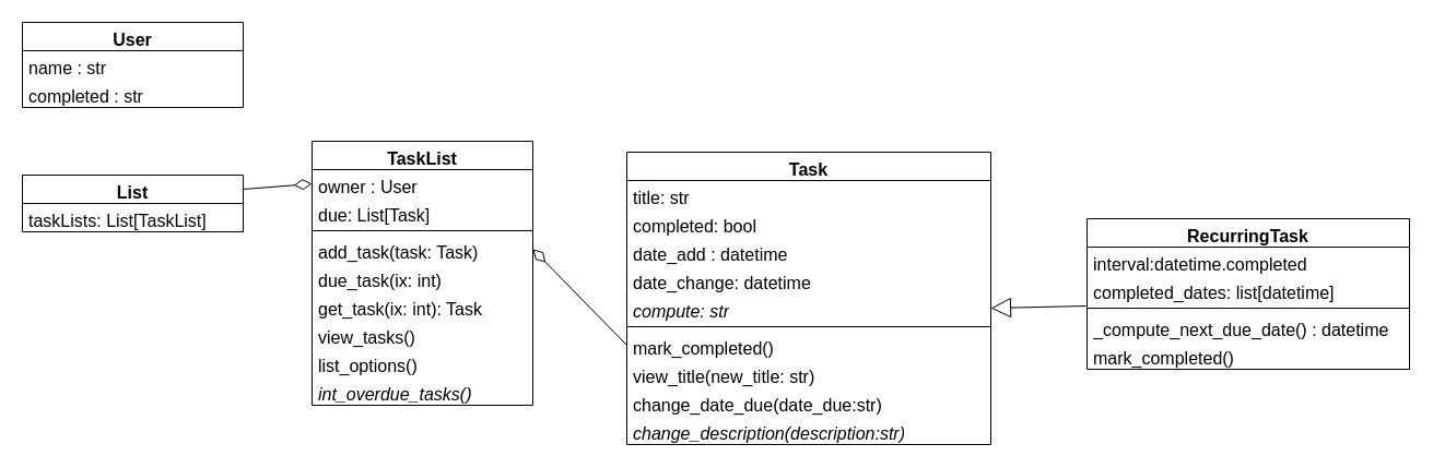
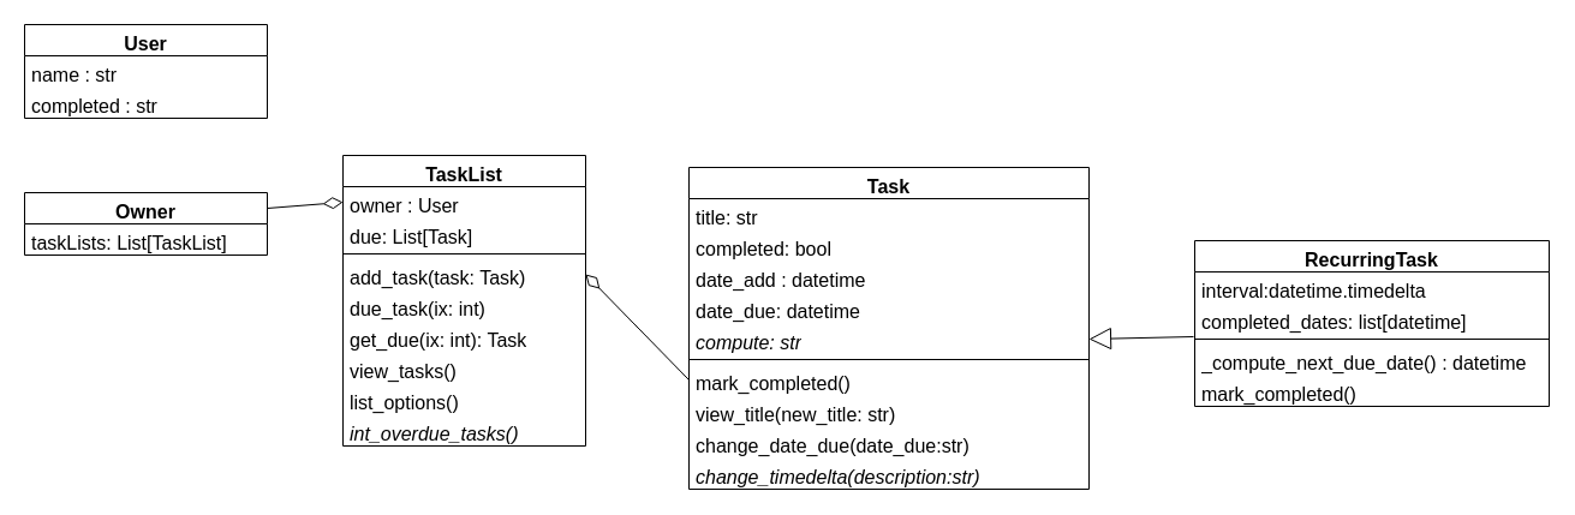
  <mxCell id="0" />
  <mxCell id="1" parent="0" />
  <mxCell id="2" value="TaskList" style="swimlane;fontStyle=1;align=center;verticalAlign=top;childLayout=stackLayout;horizontal=1;startSize=26;horizontalStack=0;resizeParent=1;resizeParentMax=0;resizeLast=0;collapsible=1;marginBottom=0;whiteSpace=wrap;html=1;fontSize=16;" parent="1" vertex="1"><mxGeometry x="285" y="129" width="202" height="242" as="geometry" /></mxCell>
  <mxCell id="3" value="&lt;div&gt;owner : User&lt;/div&gt;" style="text;strokeColor=none;fillColor=none;align=left;verticalAlign=top;spacingLeft=4;spacingRight=4;overflow=hidden;rotatable=0;points=[[0,0.5],[1,0.5]];portConstraint=eastwest;whiteSpace=wrap;html=1;fontSize=16;" parent="2" vertex="1"><mxGeometry y="26" width="202" height="26" as="geometry" /></mxCell>
  <mxCell id="4" value="due: List[Task]" style="text;strokeColor=none;fillColor=none;align=left;verticalAlign=top;spacingLeft=4;spacingRight=4;overflow=hidden;rotatable=0;points=[[0,0.5],[1,0.5]];portConstraint=eastwest;whiteSpace=wrap;html=1;fontSize=16;" parent="2" vertex="1"><mxGeometry y="52" width="202" height="26" as="geometry" /></mxCell>
  <mxCell id="5" value="" style="line;strokeWidth=1;fillColor=none;align=left;verticalAlign=middle;spacingTop=-1;spacingLeft=3;spacingRight=3;rotatable=0;labelPosition=right;points=[];portConstraint=eastwest;strokeColor=inherit;fontSize=16;" parent="2" vertex="1"><mxGeometry y="78" width="202" height="8" as="geometry" /></mxCell>
  <mxCell id="6" value="add_task(task: Task)" style="text;strokeColor=none;fillColor=none;align=left;verticalAlign=top;spacingLeft=4;spacingRight=4;overflow=hidden;rotatable=0;points=[[0,0.5],[1,0.5]];portConstraint=eastwest;whiteSpace=wrap;html=1;fontSize=16;" parent="2" vertex="1"><mxGeometry y="86" width="202" height="26" as="geometry" /></mxCell>
  <mxCell id="7" value="due_task(ix: int)" style="text;strokeColor=none;fillColor=none;align=left;verticalAlign=top;spacingLeft=4;spacingRight=4;overflow=hidden;rotatable=0;points=[[0,0.5],[1,0.5]];portConstraint=eastwest;whiteSpace=wrap;html=1;fontSize=16;" parent="2" vertex="1"><mxGeometry y="112" width="202" height="26" as="geometry" /></mxCell>
- <mxCell id="8" value="get_task(ix: int): Task" style="text;strokeColor=none;fillColor=none;align=left;verticalAlign=top;spacingLeft=4;spacingRight=4;overflow=hidden;rotatable=0;points=[[0,0.5],[1,0.5]];portConstraint=eastwest;whiteSpace=wrap;html=1;fontSize=16;" parent="2" vertex="1"><mxGeometry y="138" width="202" height="26" as="geometry" /></mxCell>
+ <mxCell id="8" value="get_due(ix: int): Task" style="text;strokeColor=none;fillColor=none;align=left;verticalAlign=top;spacingLeft=4;spacingRight=4;overflow=hidden;rotatable=0;points=[[0,0.5],[1,0.5]];portConstraint=eastwest;whiteSpace=wrap;html=1;fontSize=16;" parent="2" vertex="1"><mxGeometry y="138" width="202" height="26" as="geometry" /></mxCell>
  <mxCell id="9" value="view_tasks()" style="text;strokeColor=none;fillColor=none;align=left;verticalAlign=top;spacingLeft=4;spacingRight=4;overflow=hidden;rotatable=0;points=[[0,0.5],[1,0.5]];portConstraint=eastwest;whiteSpace=wrap;html=1;fontSize=16;" parent="2" vertex="1"><mxGeometry y="164" width="202" height="26" as="geometry" /></mxCell>
  <mxCell id="10" value="list_options()" style="text;strokeColor=none;fillColor=none;align=left;verticalAlign=top;spacingLeft=4;spacingRight=4;overflow=hidden;rotatable=0;points=[[0,0.5],[1,0.5]];portConstraint=eastwest;whiteSpace=wrap;html=1;fontSize=16;" parent="2" vertex="1"><mxGeometry y="190" width="202" height="26" as="geometry" /></mxCell>
  <mxCell id="11" value="&lt;font color=&quot;#000000&quot;&gt;&lt;i&gt;int_overdue_tasks()&lt;/i&gt;&lt;/font&gt;" style="text;strokeColor=none;fillColor=none;align=left;verticalAlign=top;spacingLeft=4;spacingRight=4;overflow=hidden;rotatable=0;points=[[0,0.5],[1,0.5]];portConstraint=eastwest;whiteSpace=wrap;html=1;fontSize=16;fontColor=#CC0000;fontStyle=2" parent="2" vertex="1"><mxGeometry y="216" width="202" height="26" as="geometry" /></mxCell>
  <mxCell id="12" value="" style="endArrow=none;html=1;endSize=12;startArrow=diamondThin;startSize=14;startFill=0;align=left;verticalAlign=bottom;rounded=0;fontSize=12;exitX=1;exitY=0.5;exitDx=0;exitDy=0;entryX=0;entryY=0.5;entryDx=0;entryDy=0;endFill=0;" parent="1" source="6" target="20" edge="1"><mxGeometry x="-1" y="3" relative="1" as="geometry"><mxPoint x="665" y="413" as="sourcePoint" /><mxPoint x="595" y="227" as="targetPoint" /></mxGeometry></mxCell>
  <mxCell id="13" value="Task" style="swimlane;fontStyle=1;align=center;verticalAlign=top;childLayout=stackLayout;horizontal=1;startSize=26;horizontalStack=0;resizeParent=1;resizeParentMax=0;resizeLast=0;collapsible=1;marginBottom=0;whiteSpace=wrap;html=1;fontSize=16;" parent="1" vertex="1"><mxGeometry x="573" y="139" width="333" height="268" as="geometry" /></mxCell>
  <mxCell id="14" value="title: str" style="text;strokeColor=none;fillColor=none;align=left;verticalAlign=top;spacingLeft=4;spacingRight=4;overflow=hidden;rotatable=0;points=[[0,0.5],[1,0.5]];portConstraint=eastwest;whiteSpace=wrap;html=1;fontSize=16;" parent="13" vertex="1"><mxGeometry y="26" width="333" height="26" as="geometry" /></mxCell>
  <mxCell id="15" value="completed: bool" style="text;strokeColor=none;fillColor=none;align=left;verticalAlign=top;spacingLeft=4;spacingRight=4;overflow=hidden;rotatable=0;points=[[0,0.5],[1,0.5]];portConstraint=eastwest;whiteSpace=wrap;html=1;fontSize=16;" parent="13" vertex="1"><mxGeometry y="52" width="333" height="26" as="geometry" /></mxCell>
  <mxCell id="16" value="date_add : datetime" style="text;strokeColor=none;fillColor=none;align=left;verticalAlign=top;spacingLeft=4;spacingRight=4;overflow=hidden;rotatable=0;points=[[0,0.5],[1,0.5]];portConstraint=eastwest;whiteSpace=wrap;html=1;fontSize=16;" parent="13" vertex="1"><mxGeometry y="78" width="333" height="26" as="geometry" /></mxCell>
- <mxCell id="17" value="date_change: datetime" style="text;strokeColor=none;fillColor=none;align=left;verticalAlign=top;spacingLeft=4;spacingRight=4;overflow=hidden;rotatable=0;points=[[0,0.5],[1,0.5]];portConstraint=eastwest;whiteSpace=wrap;html=1;fontSize=16;" parent="13" vertex="1"><mxGeometry y="104" width="333" height="26" as="geometry" /></mxCell>
+ <mxCell id="17" value="date_due: datetime" style="text;strokeColor=none;fillColor=none;align=left;verticalAlign=top;spacingLeft=4;spacingRight=4;overflow=hidden;rotatable=0;points=[[0,0.5],[1,0.5]];portConstraint=eastwest;whiteSpace=wrap;html=1;fontSize=16;" parent="13" vertex="1"><mxGeometry y="104" width="333" height="26" as="geometry" /></mxCell>
  <mxCell id="18" value="&lt;font color=&quot;#000000&quot;&gt;&lt;span&gt;compute: str&lt;/span&gt;&lt;/font&gt;" style="text;strokeColor=none;fillColor=none;align=left;verticalAlign=top;spacingLeft=4;spacingRight=4;overflow=hidden;rotatable=0;points=[[0,0.5],[1,0.5]];portConstraint=eastwest;whiteSpace=wrap;html=1;fontSize=16;fontStyle=2;fontColor=#3333FF;" parent="13" vertex="1"><mxGeometry y="130" width="333" height="26" as="geometry" /></mxCell>
  <mxCell id="19" value="" style="line;strokeWidth=1;fillColor=none;align=left;verticalAlign=middle;spacingTop=-1;spacingLeft=3;spacingRight=3;rotatable=0;labelPosition=right;points=[];portConstraint=eastwest;strokeColor=inherit;fontSize=16;" parent="13" vertex="1"><mxGeometry y="156" width="333" height="8" as="geometry" /></mxCell>
  <mxCell id="20" value="mark_completed()" style="text;strokeColor=none;fillColor=none;align=left;verticalAlign=top;spacingLeft=4;spacingRight=4;overflow=hidden;rotatable=0;points=[[0,0.5],[1,0.5]];portConstraint=eastwest;whiteSpace=wrap;html=1;fontSize=16;" parent="13" vertex="1"><mxGeometry y="164" width="333" height="26" as="geometry" /></mxCell>
  <mxCell id="21" value="view_title(new_title: str)" style="text;strokeColor=none;fillColor=none;align=left;verticalAlign=top;spacingLeft=4;spacingRight=4;overflow=hidden;rotatable=0;points=[[0,0.5],[1,0.5]];portConstraint=eastwest;whiteSpace=wrap;html=1;fontSize=16;" parent="13" vertex="1"><mxGeometry y="190" width="333" height="26" as="geometry" /></mxCell>
  <mxCell id="22" value="change_date_due(date_due:str)" style="text;strokeColor=none;fillColor=none;align=left;verticalAlign=top;spacingLeft=4;spacingRight=4;overflow=hidden;rotatable=0;points=[[0,0.5],[1,0.5]];portConstraint=eastwest;whiteSpace=wrap;html=1;fontSize=16;" parent="13" vertex="1"><mxGeometry y="216" width="333" height="26" as="geometry" /></mxCell>
- <mxCell id="23" value="&lt;font color=&quot;#000000&quot;&gt;&lt;span&gt;change_description(description:str)&lt;/span&gt;&lt;/font&gt;" style="text;strokeColor=none;fillColor=none;align=left;verticalAlign=top;spacingLeft=4;spacingRight=4;overflow=hidden;rotatable=0;points=[[0,0.5],[1,0.5]];portConstraint=eastwest;whiteSpace=wrap;html=1;fontSize=16;fontStyle=2;fontColor=#3333FF;" parent="13" vertex="1"><mxGeometry y="242" width="333" height="26" as="geometry" /></mxCell>
+ <mxCell id="23" value="&lt;font color=&quot;#000000&quot;&gt;&lt;span&gt;change_timedelta(description:str)&lt;/span&gt;&lt;/font&gt;" style="text;strokeColor=none;fillColor=none;align=left;verticalAlign=top;spacingLeft=4;spacingRight=4;overflow=hidden;rotatable=0;points=[[0,0.5],[1,0.5]];portConstraint=eastwest;whiteSpace=wrap;html=1;fontSize=16;fontStyle=2;fontColor=#3333FF;" parent="13" vertex="1"><mxGeometry y="242" width="333" height="26" as="geometry" /></mxCell>
  <mxCell id="24" value="" style="endArrow=block;endSize=16;endFill=0;html=1;rounded=0;entryX=1;entryY=0.5;entryDx=0;entryDy=0;" parent="1" target="18" edge="1"><mxGeometry width="160" relative="1" as="geometry"><mxPoint x="993" y="280" as="sourcePoint" /><mxPoint x="786" y="419" as="targetPoint" /></mxGeometry></mxCell>
  <mxCell id="25" value="RecurringTask" style="swimlane;fontStyle=1;align=center;verticalAlign=top;childLayout=stackLayout;horizontal=1;startSize=26;horizontalStack=0;resizeParent=1;resizeParentMax=0;resizeLast=0;collapsible=1;marginBottom=0;whiteSpace=wrap;html=1;fontSize=16;" parent="1" vertex="1"><mxGeometry x="994" y="200" width="295" height="138" as="geometry" /></mxCell>
- <mxCell id="26" value="interval:datetime.completed" style="text;strokeColor=none;fillColor=none;align=left;verticalAlign=top;spacingLeft=4;spacingRight=4;overflow=hidden;rotatable=0;points=[[0,0.5],[1,0.5]];portConstraint=eastwest;whiteSpace=wrap;html=1;fontSize=16;" parent="25" vertex="1"><mxGeometry y="26" width="295" height="26" as="geometry" /></mxCell>
+ <mxCell id="26" value="interval:datetime.timedelta" style="text;strokeColor=none;fillColor=none;align=left;verticalAlign=top;spacingLeft=4;spacingRight=4;overflow=hidden;rotatable=0;points=[[0,0.5],[1,0.5]];portConstraint=eastwest;whiteSpace=wrap;html=1;fontSize=16;" parent="25" vertex="1"><mxGeometry y="26" width="295" height="26" as="geometry" /></mxCell>
  <mxCell id="27" value="completed_dates: list[datetime]" style="text;strokeColor=none;fillColor=none;align=left;verticalAlign=top;spacingLeft=4;spacingRight=4;overflow=hidden;rotatable=0;points=[[0,0.5],[1,0.5]];portConstraint=eastwest;whiteSpace=wrap;html=1;fontSize=16;" parent="25" vertex="1"><mxGeometry y="52" width="295" height="26" as="geometry" /></mxCell>
  <mxCell id="28" value="" style="line;strokeWidth=1;fillColor=none;align=left;verticalAlign=middle;spacingTop=-1;spacingLeft=3;spacingRight=3;rotatable=0;labelPosition=right;points=[];portConstraint=eastwest;strokeColor=inherit;fontSize=16;" parent="25" vertex="1"><mxGeometry y="78" width="295" height="8" as="geometry" /></mxCell>
  <mxCell id="29" value="_compute_next_due_date() : datetime" style="text;strokeColor=none;fillColor=none;align=left;verticalAlign=top;spacingLeft=4;spacingRight=4;overflow=hidden;rotatable=0;points=[[0,0.5],[1,0.5]];portConstraint=eastwest;whiteSpace=wrap;html=1;fontSize=16;" parent="25" vertex="1"><mxGeometry y="86" width="295" height="26" as="geometry" /></mxCell>
  <mxCell id="30" value="mark_completed()" style="text;strokeColor=none;fillColor=none;align=left;verticalAlign=top;spacingLeft=4;spacingRight=4;overflow=hidden;rotatable=0;points=[[0,0.5],[1,0.5]];portConstraint=eastwest;whiteSpace=wrap;html=1;fontSize=16;" parent="25" vertex="1"><mxGeometry y="112" width="295" height="26" as="geometry" /></mxCell>
  <mxCell id="31" value="User" style="swimlane;fontStyle=1;align=center;verticalAlign=top;childLayout=stackLayout;horizontal=1;startSize=26;horizontalStack=0;resizeParent=1;resizeParentMax=0;resizeLast=0;collapsible=1;marginBottom=0;whiteSpace=wrap;html=1;fontSize=16;" vertex="1" parent="1"><mxGeometry x="20" y="20" width="202" height="78" as="geometry" /></mxCell>
  <mxCell id="32" value="&lt;div&gt;name : str&lt;/div&gt;" style="text;strokeColor=none;fillColor=none;align=left;verticalAlign=top;spacingLeft=4;spacingRight=4;overflow=hidden;rotatable=0;points=[[0,0.5],[1,0.5]];portConstraint=eastwest;whiteSpace=wrap;html=1;fontSize=16;" vertex="1" parent="31"><mxGeometry y="26" width="202" height="26" as="geometry" /></mxCell>
  <mxCell id="33" value="&lt;div&gt;completed&lt;span style=&quot;background-color: initial;&quot;&gt;&amp;nbsp;: str&lt;/span&gt;&lt;/div&gt;" style="text;strokeColor=none;fillColor=none;align=left;verticalAlign=top;spacingLeft=4;spacingRight=4;overflow=hidden;rotatable=0;points=[[0,0.5],[1,0.5]];portConstraint=eastwest;whiteSpace=wrap;html=1;fontSize=16;" vertex="1" parent="31"><mxGeometry y="52" width="202" height="26" as="geometry" /></mxCell>
- <mxCell id="34" value="List" style="swimlane;fontStyle=1;align=center;verticalAlign=top;childLayout=stackLayout;horizontal=1;startSize=26;horizontalStack=0;resizeParent=1;resizeParentMax=0;resizeLast=0;collapsible=1;marginBottom=0;whiteSpace=wrap;html=1;fontSize=16;" vertex="1" parent="1"><mxGeometry x="20" y="160" width="202" height="52" as="geometry" /></mxCell>
+ <mxCell id="34" value="Owner" style="swimlane;fontStyle=1;align=center;verticalAlign=top;childLayout=stackLayout;horizontal=1;startSize=26;horizontalStack=0;resizeParent=1;resizeParentMax=0;resizeLast=0;collapsible=1;marginBottom=0;whiteSpace=wrap;html=1;fontSize=16;" vertex="1" parent="1"><mxGeometry x="20" y="160" width="202" height="52" as="geometry" /></mxCell>
  <mxCell id="35" value="taskLists: List[TaskList]" style="text;strokeColor=none;fillColor=none;align=left;verticalAlign=top;spacingLeft=4;spacingRight=4;overflow=hidden;rotatable=0;points=[[0,0.5],[1,0.5]];portConstraint=eastwest;whiteSpace=wrap;html=1;fontSize=16;" vertex="1" parent="34"><mxGeometry y="26" width="202" height="26" as="geometry" /></mxCell>
  <mxCell id="36" value="" style="endArrow=none;html=1;endSize=12;startArrow=diamondThin;startSize=14;startFill=0;align=left;verticalAlign=bottom;rounded=0;fontSize=12;exitX=0;exitY=0.5;exitDx=0;exitDy=0;entryX=1;entryY=0.25;entryDx=0;entryDy=0;endFill=0;" edge="1" parent="1" source="3" target="34"><mxGeometry x="-1" y="3" relative="1" as="geometry"><mxPoint x="497" y="238" as="sourcePoint" /><mxPoint x="583" y="326" as="targetPoint" /></mxGeometry></mxCell>
